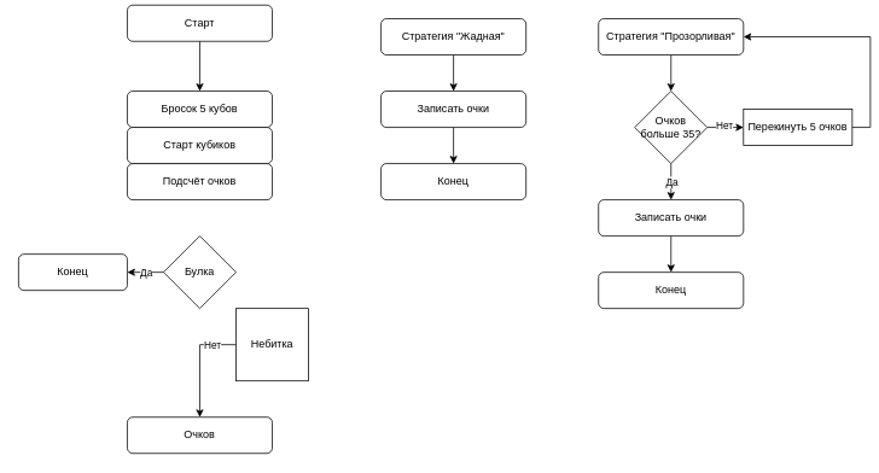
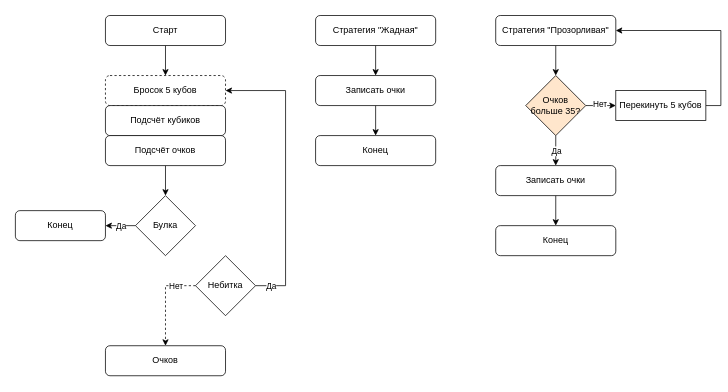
  <mxCell id="0" />
  <mxCell id="1" parent="0" />
  <mxCell id="2" value="" style="edgeStyle=orthogonalEdgeStyle;rounded=0;orthogonalLoop=1;jettySize=auto;html=1;" parent="1" source="3" target="4" edge="1"><mxGeometry relative="1" as="geometry" /></mxCell>
- <mxCell id="3" value="Старт" style="rounded=1;whiteSpace=wrap;html=1;" parent="1" vertex="1"><mxGeometry x="140" y="5" width="160" height="40" as="geometry" /></mxCell>
- <mxCell id="4" value="Бросок 5 кубов" style="rounded=1;whiteSpace=wrap;html=1;" parent="1" vertex="1"><mxGeometry x="140" y="100" width="160" height="40" as="geometry" /></mxCell>
+ <mxCell id="3" value="Старт" style="rounded=1;whiteSpace=wrap;html=1;" parent="1" vertex="1"><mxGeometry x="140" y="20" width="160" height="40" as="geometry" /></mxCell>
+ <mxCell id="4" value="Бросок 5 кубов" style="rounded=1;whiteSpace=wrap;html=1;dashed=1;" parent="1" vertex="1"><mxGeometry x="140" y="100" width="160" height="40" as="geometry" /></mxCell>
  <mxCell id="5" value="" style="edgeStyle=orthogonalEdgeStyle;rounded=0;orthogonalLoop=1;jettySize=auto;html=1;" parent="1" source="7" target="8" edge="1"><mxGeometry relative="1" as="geometry" /></mxCell>
  <mxCell id="6" value="Да" style="edgeLabel;html=1;align=center;verticalAlign=middle;resizable=0;points=[];" parent="5" vertex="1" connectable="0"><mxGeometry x="0.121" y="2" relative="1" as="geometry"><mxPoint x="2" y="-2" as="offset" /></mxGeometry></mxCell>
  <mxCell id="7" value="Булка" style="rhombus;whiteSpace=wrap;html=1;" parent="1" vertex="1"><mxGeometry x="180" y="260" width="80" height="80" as="geometry" /></mxCell>
  <mxCell id="8" value="Конец" style="rounded=1;whiteSpace=wrap;html=1;" parent="1" vertex="1"><mxGeometry x="20" y="280" width="120" height="40" as="geometry" /></mxCell>
- <mxCell id="11" style="edgeStyle=orthogonalEdgeStyle;rounded=0;orthogonalLoop=1;jettySize=auto;html=1;exitX=0;exitY=0.5;exitDx=0;exitDy=0;entryX=0.5;entryY=0;entryDx=0;entryDy=0;" parent="1" source="13" target="14" edge="1"><mxGeometry relative="1" as="geometry"><mxPoint x="220" y="420" as="targetPoint" /><Array as="points"><mxPoint x="220" y="380" /></Array></mxGeometry></mxCell>
+ <mxCell id="9" style="edgeStyle=orthogonalEdgeStyle;rounded=0;orthogonalLoop=1;jettySize=auto;html=1;exitX=1;exitY=0.5;exitDx=0;exitDy=0;entryX=1;entryY=0.5;entryDx=0;entryDy=0;" parent="1" source="13" target="4" edge="1"><mxGeometry relative="1" as="geometry"><Array as="points"><mxPoint x="380" y="380" /><mxPoint x="380" y="120" /></Array></mxGeometry></mxCell>
+ <mxCell id="10" value="Да" style="edgeLabel;html=1;align=center;verticalAlign=middle;resizable=0;points=[];" parent="9" vertex="1" connectable="0"><mxGeometry x="-0.807" y="-2" relative="1" as="geometry"><mxPoint x="-17" y="-2" as="offset" /></mxGeometry></mxCell>
+ <mxCell id="11" style="edgeStyle=orthogonalEdgeStyle;rounded=0;orthogonalLoop=1;jettySize=auto;html=1;exitX=0;exitY=0.5;exitDx=0;exitDy=0;entryX=0.5;entryY=0;entryDx=0;entryDy=0;dashed=1;" parent="1" source="13" target="14" edge="1"><mxGeometry relative="1" as="geometry"><mxPoint x="220" y="420" as="targetPoint" /><Array as="points"><mxPoint x="220" y="380" /></Array></mxGeometry></mxCell>
  <mxCell id="12" value="Нет" style="edgeLabel;html=1;align=center;verticalAlign=middle;resizable=0;points=[];" parent="11" vertex="1" connectable="0"><mxGeometry x="-0.553" y="-2" relative="1" as="geometry"><mxPoint y="2" as="offset" /></mxGeometry></mxCell>
- <mxCell id="13" value="Небитка" style="whiteSpace=wrap;html=1;rounded=0;" parent="1" vertex="1"><mxGeometry x="260" y="340" width="80" height="80" as="geometry" /></mxCell>
+ <mxCell id="13" value="Небитка" style="rhombus;whiteSpace=wrap;html=1;" parent="1" vertex="1"><mxGeometry x="260" y="340" width="80" height="80" as="geometry" /></mxCell>
  <mxCell id="14" value="Очков" style="rounded=1;whiteSpace=wrap;html=1;" parent="1" vertex="1"><mxGeometry x="140" y="460" width="160" height="40" as="geometry" /></mxCell>
  <mxCell id="15" value="" style="edgeStyle=orthogonalEdgeStyle;rounded=0;orthogonalLoop=1;jettySize=auto;html=1;" parent="1" source="16" target="18" edge="1"><mxGeometry relative="1" as="geometry" /></mxCell>
  <mxCell id="16" value="Стратегия &quot;Жадная&quot;" style="rounded=1;whiteSpace=wrap;html=1;" parent="1" vertex="1"><mxGeometry x="420" y="20" width="160" height="40" as="geometry" /></mxCell>
  <mxCell id="17" value="" style="edgeStyle=orthogonalEdgeStyle;rounded=0;orthogonalLoop=1;jettySize=auto;html=1;" parent="1" source="18" target="19" edge="1"><mxGeometry relative="1" as="geometry" /></mxCell>
  <mxCell id="18" value="Записать очки" style="rounded=1;whiteSpace=wrap;html=1;" parent="1" vertex="1"><mxGeometry x="420" y="100" width="160" height="40" as="geometry" /></mxCell>
  <mxCell id="19" value="Конец" style="rounded=1;whiteSpace=wrap;html=1;" parent="1" vertex="1"><mxGeometry x="420" y="180" width="160" height="40" as="geometry" /></mxCell>
  <mxCell id="20" style="edgeStyle=orthogonalEdgeStyle;rounded=0;orthogonalLoop=1;jettySize=auto;html=1;exitX=0.5;exitY=1;exitDx=0;exitDy=0;entryX=0.5;entryY=0;entryDx=0;entryDy=0;" parent="1" source="21" target="26" edge="1"><mxGeometry relative="1" as="geometry" /></mxCell>
  <mxCell id="21" value="Стратегия &quot;Прозорливая&quot;" style="rounded=1;whiteSpace=wrap;html=1;" parent="1" vertex="1"><mxGeometry x="660" y="20" width="160" height="40" as="geometry" /></mxCell>
  <mxCell id="22" value="" style="edgeStyle=orthogonalEdgeStyle;rounded=0;orthogonalLoop=1;jettySize=auto;html=1;" parent="1" source="26" target="28" edge="1"><mxGeometry relative="1" as="geometry" /></mxCell>
  <mxCell id="23" value="Нет" style="edgeLabel;html=1;align=center;verticalAlign=middle;resizable=0;points=[];" parent="22" vertex="1" connectable="0"><mxGeometry x="-0.105" y="2" relative="1" as="geometry"><mxPoint as="offset" /></mxGeometry></mxCell>
  <mxCell id="24" style="edgeStyle=orthogonalEdgeStyle;rounded=0;orthogonalLoop=1;jettySize=auto;html=1;exitX=0.5;exitY=1;exitDx=0;exitDy=0;entryX=0.5;entryY=0;entryDx=0;entryDy=0;" parent="1" source="26" target="31" edge="1"><mxGeometry relative="1" as="geometry"><mxPoint x="750" y="200" as="targetPoint" /></mxGeometry></mxCell>
  <mxCell id="25" value="Да" style="edgeLabel;html=1;align=center;verticalAlign=middle;resizable=0;points=[];" parent="24" vertex="1" connectable="0"><mxGeometry x="-0.19" y="-3" relative="1" as="geometry"><mxPoint x="3" y="4" as="offset" /></mxGeometry></mxCell>
- <mxCell id="26" value="Очков больше 35?" style="rhombus;whiteSpace=wrap;html=1;" parent="1" vertex="1"><mxGeometry x="700" y="100" width="80" height="80" as="geometry" /></mxCell>
+ <mxCell id="26" value="Очков больше 35?" style="rhombus;whiteSpace=wrap;html=1;fillColor=#ffe6cc;" parent="1" vertex="1"><mxGeometry x="700" y="100" width="80" height="80" as="geometry" /></mxCell>
  <mxCell id="27" style="edgeStyle=orthogonalEdgeStyle;rounded=0;orthogonalLoop=1;jettySize=auto;html=1;exitX=1;exitY=0.5;exitDx=0;exitDy=0;entryX=1;entryY=0.5;entryDx=0;entryDy=0;" parent="1" source="28" target="21" edge="1"><mxGeometry relative="1" as="geometry" /></mxCell>
- <mxCell id="28" value="Перекинуть 5 очков" style="whiteSpace=wrap;html=1;" parent="1" vertex="1"><mxGeometry x="820" y="120" width="120" height="40" as="geometry" /></mxCell>
+ <mxCell id="28" value="Перекинуть 5 кубов" style="whiteSpace=wrap;html=1;" parent="1" vertex="1"><mxGeometry x="820" y="120" width="120" height="40" as="geometry" /></mxCell>
  <mxCell id="29" value="Конец" style="rounded=1;whiteSpace=wrap;html=1;" parent="1" vertex="1"><mxGeometry x="660" y="300" width="160" height="40" as="geometry" /></mxCell>
  <mxCell id="30" style="edgeStyle=orthogonalEdgeStyle;rounded=0;orthogonalLoop=1;jettySize=auto;html=1;exitX=0.5;exitY=1;exitDx=0;exitDy=0;entryX=0.5;entryY=0;entryDx=0;entryDy=0;" parent="1" source="31" target="29" edge="1"><mxGeometry relative="1" as="geometry" /></mxCell>
  <mxCell id="31" value="Записать очки" style="rounded=1;whiteSpace=wrap;html=1;" parent="1" vertex="1"><mxGeometry x="660" y="220" width="160" height="40" as="geometry" /></mxCell>
  <mxCell id="32" value="" style="edgeStyle=none;html=1;" edge="1" parent="1" source="33" target="35"><mxGeometry relative="1" as="geometry" /></mxCell>
- <mxCell id="33" value="Старт кубиков" style="rounded=1;whiteSpace=wrap;html=1;" vertex="1" parent="1"><mxGeometry x="140" y="140" width="160" height="40" as="geometry" /></mxCell>
+ <mxCell id="33" value="Подсчёт кубиков" style="rounded=1;whiteSpace=wrap;html=1;" vertex="1" parent="1"><mxGeometry x="140" y="140" width="160" height="40" as="geometry" /></mxCell>
+ <mxCell id="34" style="edgeStyle=none;html=1;exitX=0.5;exitY=1;exitDx=0;exitDy=0;entryX=0.5;entryY=0;entryDx=0;entryDy=0;" edge="1" parent="1" source="35" target="7"><mxGeometry relative="1" as="geometry" /></mxCell>
  <mxCell id="35" value="Подсчёт очков" style="rounded=1;whiteSpace=wrap;html=1;" vertex="1" parent="1"><mxGeometry x="140" y="180" width="160" height="40" as="geometry" /></mxCell>
